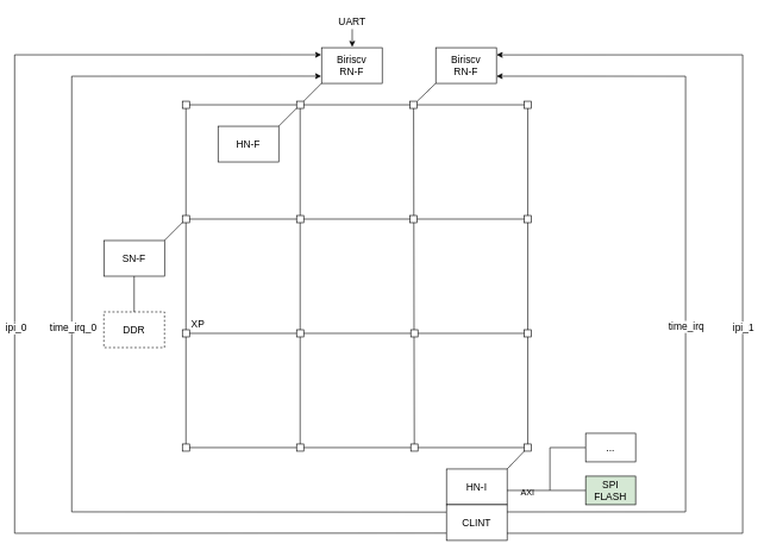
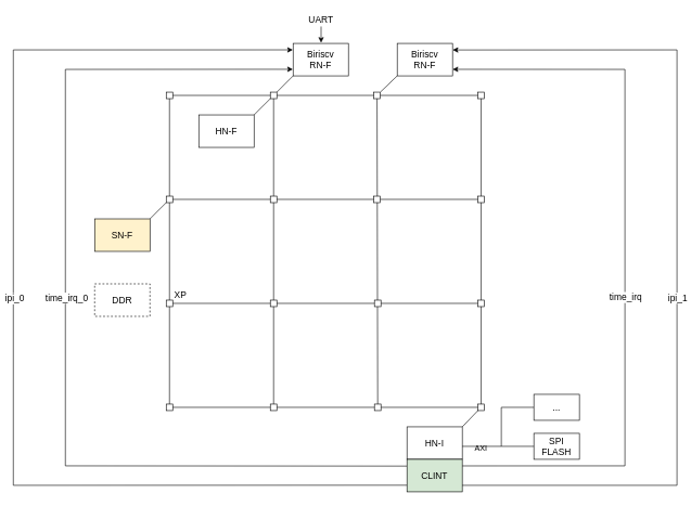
  <mxCell id="0" />
  <mxCell id="1" parent="0" />
  <mxCell id="2" value="" style="endArrow=none;html=1;rounded=0;" parent="1" edge="1"><mxGeometry width="50" height="50" relative="1" as="geometry"><mxPoint x="260" y="146" as="sourcePoint" /><mxPoint x="740" y="146" as="targetPoint" /></mxGeometry></mxCell>
  <mxCell id="3" value="" style="endArrow=none;html=1;rounded=0;" parent="1" edge="1"><mxGeometry width="50" height="50" relative="1" as="geometry"><mxPoint x="260" y="306" as="sourcePoint" /><mxPoint x="740" y="306" as="targetPoint" /></mxGeometry></mxCell>
  <mxCell id="4" value="" style="endArrow=none;html=1;rounded=0;" parent="1" edge="1"><mxGeometry width="50" height="50" relative="1" as="geometry"><mxPoint x="260" y="466" as="sourcePoint" /><mxPoint x="740" y="466" as="targetPoint" /></mxGeometry></mxCell>
  <mxCell id="5" value="" style="endArrow=none;html=1;rounded=0;" parent="1" edge="1"><mxGeometry width="50" height="50" relative="1" as="geometry"><mxPoint x="260" y="626" as="sourcePoint" /><mxPoint x="740" y="626" as="targetPoint" /></mxGeometry></mxCell>
  <mxCell id="6" value="" style="endArrow=none;html=1;rounded=0;" parent="1" edge="1"><mxGeometry width="50" height="50" relative="1" as="geometry"><mxPoint x="260" y="626" as="sourcePoint" /><mxPoint x="260" y="146" as="targetPoint" /></mxGeometry></mxCell>
  <mxCell id="7" value="" style="endArrow=none;html=1;rounded=0;" parent="1" edge="1"><mxGeometry width="50" height="50" relative="1" as="geometry"><mxPoint x="420" y="626" as="sourcePoint" /><mxPoint x="420" y="146" as="targetPoint" /></mxGeometry></mxCell>
  <mxCell id="8" value="" style="endArrow=none;html=1;rounded=0;" parent="1" edge="1"><mxGeometry width="50" height="50" relative="1" as="geometry"><mxPoint x="580" y="626" as="sourcePoint" /><mxPoint x="579" y="146" as="targetPoint" /></mxGeometry></mxCell>
  <mxCell id="9" value="" style="endArrow=none;html=1;rounded=0;" parent="1" edge="1"><mxGeometry width="50" height="50" relative="1" as="geometry"><mxPoint x="739" y="626" as="sourcePoint" /><mxPoint x="739" y="146" as="targetPoint" /></mxGeometry></mxCell>
  <mxCell id="10" value="" style="rounded=0;whiteSpace=wrap;html=1;" parent="1" vertex="1"><mxGeometry x="255" y="301" width="10" height="10" as="geometry" /></mxCell>
  <mxCell id="11" value="" style="rounded=0;whiteSpace=wrap;html=1;" parent="1" vertex="1"><mxGeometry x="255" y="141" width="10" height="10" as="geometry" /></mxCell>
  <mxCell id="12" value="" style="rounded=0;whiteSpace=wrap;html=1;" parent="1" vertex="1"><mxGeometry x="255" y="621" width="10" height="10" as="geometry" /></mxCell>
  <mxCell id="13" value="" style="rounded=0;whiteSpace=wrap;html=1;" parent="1" vertex="1"><mxGeometry x="255" y="461" width="10" height="10" as="geometry" /></mxCell>
  <mxCell id="14" value="" style="rounded=0;whiteSpace=wrap;html=1;" parent="1" vertex="1"><mxGeometry x="415" y="301" width="10" height="10" as="geometry" /></mxCell>
  <mxCell id="15" value="" style="rounded=0;whiteSpace=wrap;html=1;" parent="1" vertex="1"><mxGeometry x="415" y="141" width="10" height="10" as="geometry" /></mxCell>
  <mxCell id="16" value="" style="rounded=0;whiteSpace=wrap;html=1;" parent="1" vertex="1"><mxGeometry x="415" y="621" width="10" height="10" as="geometry" /></mxCell>
  <mxCell id="17" value="" style="rounded=0;whiteSpace=wrap;html=1;" parent="1" vertex="1"><mxGeometry x="415" y="461" width="10" height="10" as="geometry" /></mxCell>
  <mxCell id="18" value="" style="rounded=0;whiteSpace=wrap;html=1;" parent="1" vertex="1"><mxGeometry x="574" y="301" width="10" height="10" as="geometry" /></mxCell>
  <mxCell id="19" value="" style="rounded=0;whiteSpace=wrap;html=1;" parent="1" vertex="1"><mxGeometry x="574" y="141" width="10" height="10" as="geometry" /></mxCell>
  <mxCell id="20" value="" style="rounded=0;whiteSpace=wrap;html=1;" parent="1" vertex="1"><mxGeometry x="575" y="621" width="10" height="10" as="geometry" /></mxCell>
  <mxCell id="21" value="" style="rounded=0;whiteSpace=wrap;html=1;" parent="1" vertex="1"><mxGeometry x="575" y="461" width="10" height="10" as="geometry" /></mxCell>
  <mxCell id="22" value="" style="rounded=0;whiteSpace=wrap;html=1;" parent="1" vertex="1"><mxGeometry x="734" y="301" width="10" height="10" as="geometry" /></mxCell>
  <mxCell id="23" value="" style="rounded=0;whiteSpace=wrap;html=1;" parent="1" vertex="1"><mxGeometry x="734" y="141" width="10" height="10" as="geometry" /></mxCell>
  <mxCell id="24" value="" style="rounded=0;whiteSpace=wrap;html=1;" parent="1" vertex="1"><mxGeometry x="734" y="621" width="10" height="10" as="geometry" /></mxCell>
  <mxCell id="25" value="" style="rounded=0;whiteSpace=wrap;html=1;" parent="1" vertex="1"><mxGeometry x="734" y="461" width="10" height="10" as="geometry" /></mxCell>
  <mxCell id="26" value="" style="endArrow=none;html=1;rounded=0;entryX=0;entryY=1;entryDx=0;entryDy=0;exitX=1;exitY=0;exitDx=0;exitDy=0;" parent="1" source="15" edge="1"><mxGeometry width="50" height="50" relative="1" as="geometry"><mxPoint x="436" y="141" as="sourcePoint" /><mxPoint x="450" y="116" as="targetPoint" /></mxGeometry></mxCell>
  <mxCell id="27" value="" style="endArrow=none;html=1;rounded=0;entryX=0;entryY=1;entryDx=0;entryDy=0;exitX=1;exitY=0;exitDx=0;exitDy=0;" parent="1" edge="1"><mxGeometry width="50" height="50" relative="1" as="geometry"><mxPoint x="584" y="141" as="sourcePoint" /><mxPoint x="610" y="116" as="targetPoint" /></mxGeometry></mxCell>
  <mxCell id="28" value="" style="endArrow=none;html=1;rounded=0;" parent="1" edge="1"><mxGeometry width="50" height="50" relative="1" as="geometry"><mxPoint x="710" y="656" as="sourcePoint" /><mxPoint x="734" y="631" as="targetPoint" /></mxGeometry></mxCell>
  <mxCell id="29" value="&lt;font style=&quot;font-size: 14px;&quot;&gt;HN-I&lt;/font&gt;" style="rounded=0;whiteSpace=wrap;html=1;" parent="1" vertex="1"><mxGeometry x="625" y="656" width="85" height="50" as="geometry" /></mxCell>
  <mxCell id="30" value="" style="endArrow=none;html=1;rounded=0;" parent="1" edge="1"><mxGeometry width="50" height="50" relative="1" as="geometry"><mxPoint x="710" y="686" as="sourcePoint" /><mxPoint x="770" y="686" as="targetPoint" /></mxGeometry></mxCell>
  <mxCell id="31" value="AXI" style="text;strokeColor=none;align=center;fillColor=none;html=1;verticalAlign=middle;whiteSpace=wrap;rounded=0;" parent="1" vertex="1"><mxGeometry x="724" y="679" width="30" height="20" as="geometry" /></mxCell>
  <mxCell id="32" value="" style="endArrow=none;html=1;rounded=0;entryX=0;entryY=0.5;entryDx=0;entryDy=0;" parent="1" edge="1" target="53"><mxGeometry width="50" height="50" relative="1" as="geometry"><mxPoint x="770" y="686" as="sourcePoint" /><mxPoint x="820" y="636" as="targetPoint" /><Array as="points"><mxPoint x="770" y="626" /></Array></mxGeometry></mxCell>
- <mxCell id="33" value="&lt;font style=&quot;font-size: 14px;&quot;&gt;SPI&lt;br style=&quot;border-color: var(--border-color);&quot;&gt;FLASH&lt;/font&gt;" style="rounded=0;whiteSpace=wrap;html=1;fillColor=#d5e8d4;" parent="1" vertex="1"><mxGeometry x="820" y="666" width="70" height="40" as="geometry" /></mxCell>
+ <mxCell id="33" value="&lt;font style=&quot;font-size: 14px;&quot;&gt;SPI&lt;br style=&quot;border-color: var(--border-color);&quot;&gt;FLASH&lt;/font&gt;" style="rounded=0;whiteSpace=wrap;html=1;" parent="1" vertex="1"><mxGeometry x="820" y="666" width="70" height="40" as="geometry" /></mxCell>
  <mxCell id="34" value="" style="endArrow=none;html=1;rounded=0;" parent="1" edge="1"><mxGeometry width="50" height="50" relative="1" as="geometry"><mxPoint x="770" y="686" as="sourcePoint" /><mxPoint x="820" y="686" as="targetPoint" /><Array as="points" /></mxGeometry></mxCell>
  <mxCell id="35" value="" style="endArrow=none;html=1;rounded=0;" parent="1" edge="1"><mxGeometry width="50" height="50" relative="1" as="geometry"><mxPoint x="230" y="336" as="sourcePoint" /><mxPoint x="255" y="311" as="targetPoint" /></mxGeometry></mxCell>
- <mxCell id="36" value="&lt;font style=&quot;font-size: 14px;&quot;&gt;SN-F&lt;/font&gt;" style="rounded=0;whiteSpace=wrap;html=1;" parent="1" vertex="1"><mxGeometry x="145" y="336" width="85" height="50" as="geometry" /></mxCell>
+ <mxCell id="36" value="&lt;font style=&quot;font-size: 14px;&quot;&gt;SN-F&lt;/font&gt;" style="rounded=0;whiteSpace=wrap;html=1;fillColor=#fff2cc;" parent="1" vertex="1"><mxGeometry x="145" y="336" width="85" height="50" as="geometry" /></mxCell>
  <mxCell id="37" value="&lt;font style=&quot;font-size: 14px;&quot;&gt;DDR&lt;/font&gt;" style="rounded=0;whiteSpace=wrap;html=1;dashed=1;" parent="1" vertex="1"><mxGeometry x="145" y="436" width="85" height="50" as="geometry" /></mxCell>
- <mxCell id="38" value="" style="endArrow=none;html=1;rounded=0;entryX=0.5;entryY=1;entryDx=0;entryDy=0;exitX=0.5;exitY=0;exitDx=0;exitDy=0;" parent="1" source="37" target="36" edge="1"><mxGeometry width="50" height="50" relative="1" as="geometry"><mxPoint x="150" y="446" as="sourcePoint" /><mxPoint x="200" y="396" as="targetPoint" /></mxGeometry></mxCell>
  <mxCell id="39" value="&lt;font style=&quot;font-size: 14px;&quot;&gt;XP&lt;/font&gt;" style="text;strokeColor=none;align=center;fillColor=none;html=1;verticalAlign=middle;whiteSpace=wrap;rounded=0;" parent="1" vertex="1"><mxGeometry x="262" y="444" width="30" height="20" as="geometry" /></mxCell>
  <mxCell id="40" value="" style="endArrow=none;html=1;rounded=0;entryX=0;entryY=1;entryDx=0;entryDy=0;exitX=1;exitY=0;exitDx=0;exitDy=0;" parent="1" edge="1"><mxGeometry width="50" height="50" relative="1" as="geometry"><mxPoint x="390" y="176" as="sourcePoint" /><mxPoint x="415" y="151" as="targetPoint" /></mxGeometry></mxCell>
  <mxCell id="41" value="&lt;font style=&quot;font-size: 14px;&quot;&gt;HN-F&lt;/font&gt;" style="rounded=0;whiteSpace=wrap;html=1;" parent="1" vertex="1"><mxGeometry x="305" y="176" width="85" height="50" as="geometry" /></mxCell>
  <mxCell id="42" value="&lt;font style=&quot;font-size: 14px;&quot;&gt;UART&lt;/font&gt;" style="text;strokeColor=none;align=center;fillColor=none;html=1;verticalAlign=middle;whiteSpace=wrap;rounded=0;" parent="1" vertex="1"><mxGeometry x="477.5" y="20" width="30" height="20" as="geometry" /></mxCell>
  <mxCell id="43" value="" style="endArrow=classic;html=1;rounded=0;entryX=0.5;entryY=0;entryDx=0;entryDy=0;endFill=1;exitX=0.5;exitY=1;exitDx=0;exitDy=0;" parent="1" edge="1"><mxGeometry width="50" height="50" relative="1" as="geometry"><mxPoint x="493" y="40" as="sourcePoint" /><mxPoint x="493" y="65" as="targetPoint" /></mxGeometry></mxCell>
  <mxCell id="44" value="" style="endArrow=none;html=1;rounded=0;exitX=-0.005;exitY=0.797;exitDx=0;exitDy=0;exitPerimeter=0;entryX=-0.002;entryY=0.208;entryDx=0;entryDy=0;entryPerimeter=0;startArrow=classic;startFill=1;" parent="1" target="46" edge="1"><mxGeometry width="50" height="50" relative="1" as="geometry"><mxPoint x="449.575" y="105.85" as="sourcePoint" /><mxPoint x="625" y="720.5" as="targetPoint" /><Array as="points"><mxPoint x="100" y="106" /><mxPoint x="100" y="716" /></Array></mxGeometry></mxCell>
  <mxCell id="45" value="&lt;font style=&quot;font-size: 14px;&quot;&gt;time_irq_0&lt;/font&gt;" style="edgeLabel;html=1;align=center;verticalAlign=middle;resizable=0;points=[];" parent="44" vertex="1" connectable="0"><mxGeometry x="-0.07" y="1" relative="1" as="geometry"><mxPoint y="11" as="offset" /></mxGeometry></mxCell>
- <mxCell id="46" value="&lt;font style=&quot;font-size: 14px;&quot;&gt;CLINT&lt;/font&gt;" style="rounded=0;whiteSpace=wrap;html=1;" parent="1" vertex="1"><mxGeometry x="625" y="706" width="85" height="50" as="geometry" /></mxCell>
+ <mxCell id="46" value="&lt;font style=&quot;font-size: 14px;&quot;&gt;CLINT&lt;/font&gt;" style="rounded=0;whiteSpace=wrap;html=1;fillColor=#d5e8d4;" parent="1" vertex="1"><mxGeometry x="625" y="706" width="85" height="50" as="geometry" /></mxCell>
  <mxCell id="47" value="" style="endArrow=classic;html=1;rounded=0;entryX=1.002;entryY=0.798;entryDx=0;entryDy=0;exitX=1.001;exitY=0.202;exitDx=0;exitDy=0;entryPerimeter=0;exitPerimeter=0;endFill=1;" parent="1" source="46" edge="1"><mxGeometry width="50" height="50" relative="1" as="geometry"><mxPoint x="710" y="721" as="sourcePoint" /><mxPoint x="695.17" y="105.9" as="targetPoint" /><Array as="points"><mxPoint x="960" y="716" /><mxPoint x="960" y="106" /></Array></mxGeometry></mxCell>
  <mxCell id="48" value="&lt;font style=&quot;font-size: 14px;&quot;&gt;time_irq&lt;/font&gt;" style="edgeLabel;html=1;align=center;verticalAlign=middle;resizable=0;points=[];" parent="47" vertex="1" connectable="0"><mxGeometry x="-0.08" relative="1" as="geometry"><mxPoint y="8" as="offset" /></mxGeometry></mxCell>
  <mxCell id="49" value="" style="endArrow=none;html=1;rounded=0;exitX=-0.005;exitY=0.199;exitDx=0;exitDy=0;exitPerimeter=0;entryX=-0.002;entryY=0.796;entryDx=0;entryDy=0;entryPerimeter=0;startArrow=classic;startFill=1;" parent="1" target="46" edge="1"><mxGeometry width="50" height="50" relative="1" as="geometry"><mxPoint x="449.575" y="75.95" as="sourcePoint" /><mxPoint x="625" y="703.5" as="targetPoint" /><Array as="points"><mxPoint x="20" y="76" /><mxPoint x="20" y="746" /></Array></mxGeometry></mxCell>
  <mxCell id="50" value="&lt;font style=&quot;font-size: 14px;&quot;&gt;ipi_0&lt;/font&gt;" style="edgeLabel;html=1;align=center;verticalAlign=middle;resizable=0;points=[];" parent="49" vertex="1" connectable="0"><mxGeometry x="-0.07" y="1" relative="1" as="geometry"><mxPoint y="19" as="offset" /></mxGeometry></mxCell>
  <mxCell id="51" value="" style="endArrow=classic;html=1;rounded=0;entryX=1.003;entryY=0.202;entryDx=0;entryDy=0;entryPerimeter=0;endFill=1;" parent="1" edge="1"><mxGeometry width="50" height="50" relative="1" as="geometry"><mxPoint x="710" y="746" as="sourcePoint" /><mxPoint x="695.255" y="76.1" as="targetPoint" /><Array as="points"><mxPoint x="1040" y="746" /><mxPoint x="1040" y="76" /></Array></mxGeometry></mxCell>
  <mxCell id="52" value="&lt;font style=&quot;font-size: 14px;&quot;&gt;ipi_1&lt;/font&gt;" style="edgeLabel;html=1;align=center;verticalAlign=middle;resizable=0;points=[];" parent="51" vertex="1" connectable="0"><mxGeometry x="-0.08" relative="1" as="geometry"><mxPoint as="offset" /></mxGeometry></mxCell>
  <mxCell id="53" value="&lt;span style=&quot;font-size: 14px;&quot;&gt;...&lt;/span&gt;" style="rounded=0;whiteSpace=wrap;html=1;" vertex="1" parent="1"><mxGeometry x="820" y="606" width="70" height="40" as="geometry" /></mxCell>
  <mxCell id="54" value="&lt;font style=&quot;font-size: 14px;&quot;&gt;Biriscv&lt;br&gt;RN-F&lt;/font&gt;" style="rounded=0;whiteSpace=wrap;html=1;" vertex="1" parent="1"><mxGeometry x="610" y="66" width="85" height="50" as="geometry" /></mxCell>
  <mxCell id="55" value="&lt;font style=&quot;font-size: 14px;&quot;&gt;Biriscv&lt;br&gt;RN-F&lt;/font&gt;" style="rounded=0;whiteSpace=wrap;html=1;" vertex="1" parent="1"><mxGeometry x="450" y="66" width="85" height="50" as="geometry" /></mxCell>
